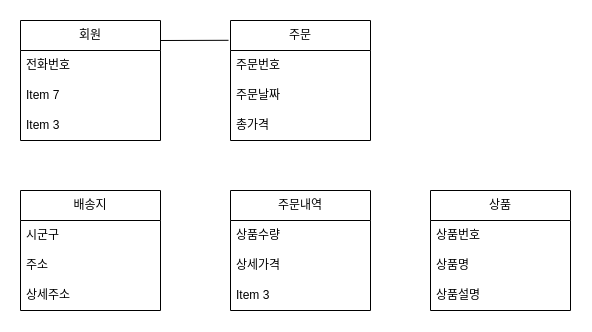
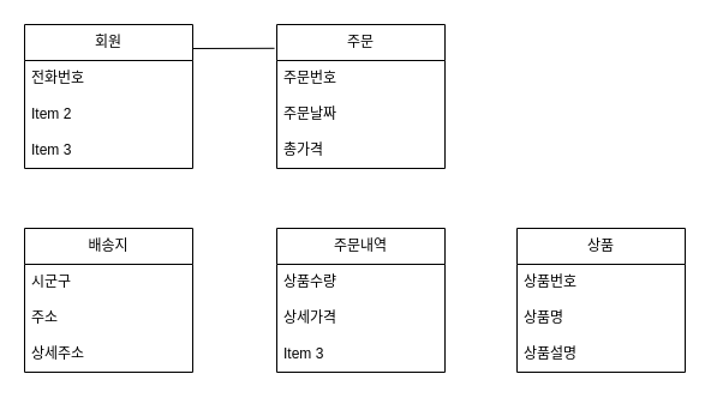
  <mxCell id="0" />
  <mxCell id="1" parent="0" />
  <mxCell id="2" value="주문" style="swimlane;fontStyle=0;childLayout=stackLayout;horizontal=1;startSize=30;horizontalStack=0;resizeParent=1;resizeParentMax=0;resizeLast=0;collapsible=1;marginBottom=0;whiteSpace=wrap;html=1;" vertex="1" parent="1"><mxGeometry x="230" y="20" width="140" height="120" as="geometry" /></mxCell>
  <mxCell id="3" value="주문번호" style="text;strokeColor=none;fillColor=none;align=left;verticalAlign=middle;spacingLeft=4;spacingRight=4;overflow=hidden;points=[[0,0.5],[1,0.5]];portConstraint=eastwest;rotatable=0;whiteSpace=wrap;html=1;" vertex="1" parent="2"><mxGeometry y="30" width="140" height="30" as="geometry" /></mxCell>
  <mxCell id="4" value="주문날짜" style="text;strokeColor=none;fillColor=none;align=left;verticalAlign=middle;spacingLeft=4;spacingRight=4;overflow=hidden;points=[[0,0.5],[1,0.5]];portConstraint=eastwest;rotatable=0;whiteSpace=wrap;html=1;" vertex="1" parent="2"><mxGeometry y="60" width="140" height="30" as="geometry" /></mxCell>
  <mxCell id="5" value="총가격" style="text;strokeColor=none;fillColor=none;align=left;verticalAlign=middle;spacingLeft=4;spacingRight=4;overflow=hidden;points=[[0,0.5],[1,0.5]];portConstraint=eastwest;rotatable=0;whiteSpace=wrap;html=1;" vertex="1" parent="2"><mxGeometry y="90" width="140" height="30" as="geometry" /></mxCell>
  <mxCell id="6" value="회원" style="swimlane;fontStyle=0;childLayout=stackLayout;horizontal=1;startSize=30;horizontalStack=0;resizeParent=1;resizeParentMax=0;resizeLast=0;collapsible=1;marginBottom=0;whiteSpace=wrap;html=1;" vertex="1" parent="1"><mxGeometry x="20" y="20" width="140" height="120" as="geometry" /></mxCell>
  <mxCell id="7" value="전화번호" style="text;strokeColor=none;fillColor=none;align=left;verticalAlign=middle;spacingLeft=4;spacingRight=4;overflow=hidden;points=[[0,0.5],[1,0.5]];portConstraint=eastwest;rotatable=0;whiteSpace=wrap;html=1;" vertex="1" parent="6"><mxGeometry y="30" width="140" height="30" as="geometry" /></mxCell>
- <mxCell id="8" value="Item 7" style="text;strokeColor=none;fillColor=none;align=left;verticalAlign=middle;spacingLeft=4;spacingRight=4;overflow=hidden;points=[[0,0.5],[1,0.5]];portConstraint=eastwest;rotatable=0;whiteSpace=wrap;html=1;" vertex="1" parent="6"><mxGeometry y="60" width="140" height="30" as="geometry" /></mxCell>
+ <mxCell id="8" value="Item 2" style="text;strokeColor=none;fillColor=none;align=left;verticalAlign=middle;spacingLeft=4;spacingRight=4;overflow=hidden;points=[[0,0.5],[1,0.5]];portConstraint=eastwest;rotatable=0;whiteSpace=wrap;html=1;" vertex="1" parent="6"><mxGeometry y="60" width="140" height="30" as="geometry" /></mxCell>
  <mxCell id="9" value="Item 3" style="text;strokeColor=none;fillColor=none;align=left;verticalAlign=middle;spacingLeft=4;spacingRight=4;overflow=hidden;points=[[0,0.5],[1,0.5]];portConstraint=eastwest;rotatable=0;whiteSpace=wrap;html=1;" vertex="1" parent="6"><mxGeometry y="90" width="140" height="30" as="geometry" /></mxCell>
  <mxCell id="10" value="배송지" style="swimlane;fontStyle=0;childLayout=stackLayout;horizontal=1;startSize=30;horizontalStack=0;resizeParent=1;resizeParentMax=0;resizeLast=0;collapsible=1;marginBottom=0;whiteSpace=wrap;html=1;" vertex="1" parent="1"><mxGeometry x="20" y="190" width="140" height="120" as="geometry" /></mxCell>
  <mxCell id="11" value="시군구" style="text;strokeColor=none;fillColor=none;align=left;verticalAlign=middle;spacingLeft=4;spacingRight=4;overflow=hidden;points=[[0,0.5],[1,0.5]];portConstraint=eastwest;rotatable=0;whiteSpace=wrap;html=1;" vertex="1" parent="10"><mxGeometry y="30" width="140" height="30" as="geometry" /></mxCell>
  <mxCell id="12" value="주소" style="text;strokeColor=none;fillColor=none;align=left;verticalAlign=middle;spacingLeft=4;spacingRight=4;overflow=hidden;points=[[0,0.5],[1,0.5]];portConstraint=eastwest;rotatable=0;whiteSpace=wrap;html=1;" vertex="1" parent="10"><mxGeometry y="60" width="140" height="30" as="geometry" /></mxCell>
  <mxCell id="13" value="상세주소" style="text;strokeColor=none;fillColor=none;align=left;verticalAlign=middle;spacingLeft=4;spacingRight=4;overflow=hidden;points=[[0,0.5],[1,0.5]];portConstraint=eastwest;rotatable=0;whiteSpace=wrap;html=1;" vertex="1" parent="10"><mxGeometry y="90" width="140" height="30" as="geometry" /></mxCell>
  <mxCell id="14" value="" style="endArrow=none;html=1;rounded=0;entryX=-0.014;entryY=0.165;entryDx=0;entryDy=0;entryPerimeter=0;" edge="1" parent="1" target="2"><mxGeometry width="50" height="50" relative="1" as="geometry"><mxPoint x="160" y="40" as="sourcePoint" /><mxPoint x="210" y="-10" as="targetPoint" /></mxGeometry></mxCell>
  <mxCell id="15" value="주문내역" style="swimlane;fontStyle=0;childLayout=stackLayout;horizontal=1;startSize=30;horizontalStack=0;resizeParent=1;resizeParentMax=0;resizeLast=0;collapsible=1;marginBottom=0;whiteSpace=wrap;html=1;" vertex="1" parent="1"><mxGeometry x="230" y="190" width="140" height="120" as="geometry" /></mxCell>
  <mxCell id="16" value="상품수량" style="text;strokeColor=none;fillColor=none;align=left;verticalAlign=middle;spacingLeft=4;spacingRight=4;overflow=hidden;points=[[0,0.5],[1,0.5]];portConstraint=eastwest;rotatable=0;whiteSpace=wrap;html=1;" vertex="1" parent="15"><mxGeometry y="30" width="140" height="30" as="geometry" /></mxCell>
  <mxCell id="17" value="상세가격" style="text;strokeColor=none;fillColor=none;align=left;verticalAlign=middle;spacingLeft=4;spacingRight=4;overflow=hidden;points=[[0,0.5],[1,0.5]];portConstraint=eastwest;rotatable=0;whiteSpace=wrap;html=1;" vertex="1" parent="15"><mxGeometry y="60" width="140" height="30" as="geometry" /></mxCell>
  <mxCell id="18" value="Item 3" style="text;strokeColor=none;fillColor=none;align=left;verticalAlign=middle;spacingLeft=4;spacingRight=4;overflow=hidden;points=[[0,0.5],[1,0.5]];portConstraint=eastwest;rotatable=0;whiteSpace=wrap;html=1;" vertex="1" parent="15"><mxGeometry y="90" width="140" height="30" as="geometry" /></mxCell>
  <mxCell id="19" value="상품" style="swimlane;fontStyle=0;childLayout=stackLayout;horizontal=1;startSize=30;horizontalStack=0;resizeParent=1;resizeParentMax=0;resizeLast=0;collapsible=1;marginBottom=0;whiteSpace=wrap;html=1;" vertex="1" parent="1"><mxGeometry x="430" y="190" width="140" height="120" as="geometry"><mxRectangle x="540" y="510" width="60" height="30" as="alternateBounds" /></mxGeometry></mxCell>
  <mxCell id="20" value="상품번호" style="text;strokeColor=none;fillColor=none;align=left;verticalAlign=middle;spacingLeft=4;spacingRight=4;overflow=hidden;points=[[0,0.5],[1,0.5]];portConstraint=eastwest;rotatable=0;whiteSpace=wrap;html=1;" vertex="1" parent="19"><mxGeometry y="30" width="140" height="30" as="geometry" /></mxCell>
  <mxCell id="21" value="상품명" style="text;strokeColor=none;fillColor=none;align=left;verticalAlign=middle;spacingLeft=4;spacingRight=4;overflow=hidden;points=[[0,0.5],[1,0.5]];portConstraint=eastwest;rotatable=0;whiteSpace=wrap;html=1;" vertex="1" parent="19"><mxGeometry y="60" width="140" height="30" as="geometry" /></mxCell>
  <mxCell id="22" value="상품설명" style="text;strokeColor=none;fillColor=none;align=left;verticalAlign=middle;spacingLeft=4;spacingRight=4;overflow=hidden;points=[[0,0.5],[1,0.5]];portConstraint=eastwest;rotatable=0;whiteSpace=wrap;html=1;" vertex="1" parent="19"><mxGeometry y="90" width="140" height="30" as="geometry" /></mxCell>
